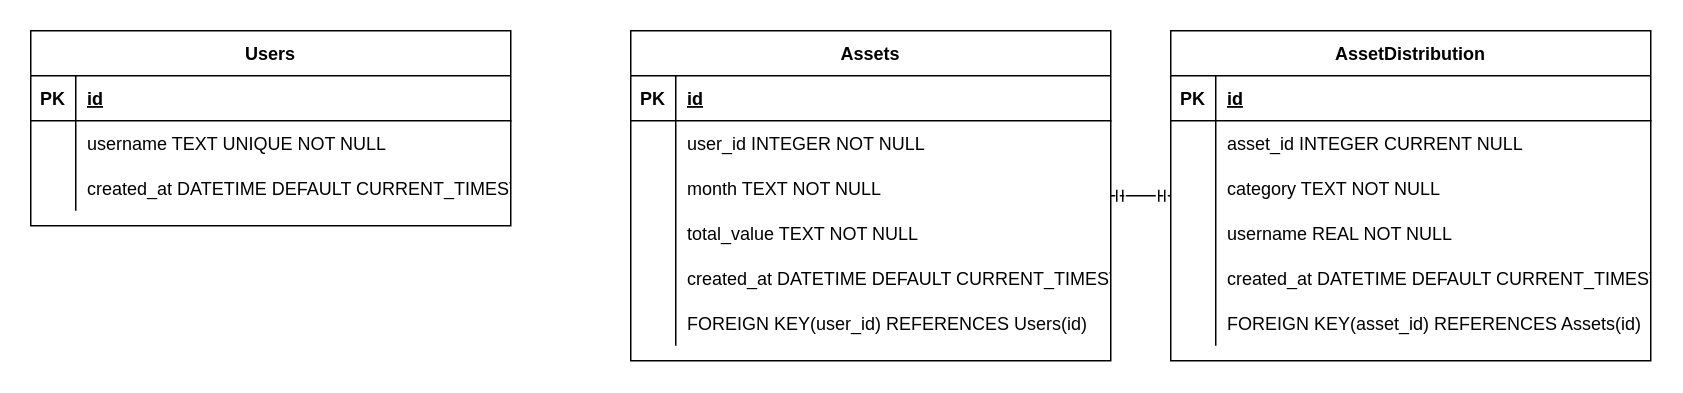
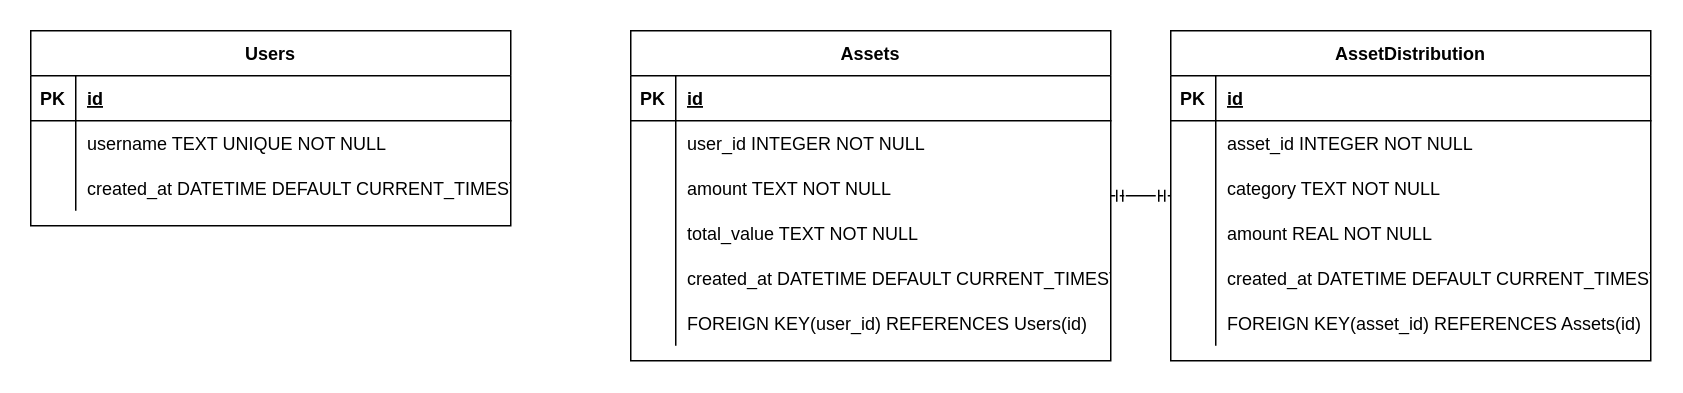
  <mxCell id="0" />
  <mxCell id="1" parent="0" />
  <mxCell id="2" value="Users" style="shape=table;startSize=30;container=1;collapsible=1;childLayout=tableLayout;fixedRows=1;rowLines=0;fontStyle=1;align=center;resizeLast=1;" vertex="1" parent="1"><mxGeometry y="20" width="320" height="130" as="geometry" x="20" /></mxCell>
  <mxCell id="3" value="" style="shape=tableRow;horizontal=0;startSize=0;swimlaneHead=0;swimlaneBody=0;fillColor=none;collapsible=0;dropTarget=0;points=[[0,0.5],[1,0.5]];portConstraint=eastwest;top=0;left=0;right=0;bottom=1;" vertex="1" parent="2"><mxGeometry y="30" width="320" height="30" as="geometry" /></mxCell>
  <mxCell id="4" value="PK" style="shape=partialRectangle;overflow=hidden;connectable=0;fillColor=none;top=0;left=0;bottom=0;right=0;fontStyle=1;" vertex="1" parent="3"><mxGeometry width="30" height="30" as="geometry"><mxRectangle width="30" height="30" as="alternateBounds" /></mxGeometry></mxCell>
  <mxCell id="5" value="id" style="shape=partialRectangle;overflow=hidden;connectable=0;fillColor=none;align=left;top=0;left=0;bottom=0;right=0;spacingLeft=6;fontStyle=5;" vertex="1" parent="3"><mxGeometry x="30" width="290" height="30" as="geometry"><mxRectangle width="290" height="30" as="alternateBounds" /></mxGeometry></mxCell>
  <mxCell id="6" value="" style="shape=tableRow;horizontal=0;startSize=0;swimlaneHead=0;swimlaneBody=0;fillColor=none;collapsible=0;dropTarget=0;points=[[0,0.5],[1,0.5]];portConstraint=eastwest;top=0;left=0;right=0;bottom=0;" vertex="1" parent="2"><mxGeometry y="60" width="320" height="30" as="geometry" /></mxCell>
  <mxCell id="7" value="" style="shape=partialRectangle;overflow=hidden;connectable=0;fillColor=none;top=0;left=0;bottom=0;right=0;" vertex="1" parent="6"><mxGeometry width="30" height="30" as="geometry"><mxRectangle width="30" height="30" as="alternateBounds" /></mxGeometry></mxCell>
  <mxCell id="8" value="username TEXT UNIQUE NOT NULL" style="shape=partialRectangle;overflow=hidden;connectable=0;fillColor=none;align=left;top=0;left=0;bottom=0;right=0;spacingLeft=6;" vertex="1" parent="6"><mxGeometry x="30" width="290" height="30" as="geometry"><mxRectangle width="290" height="30" as="alternateBounds" /></mxGeometry></mxCell>
  <mxCell id="9" value="" style="shape=tableRow;horizontal=0;startSize=0;swimlaneHead=0;swimlaneBody=0;fillColor=none;collapsible=0;dropTarget=0;points=[[0,0.5],[1,0.5]];portConstraint=eastwest;top=0;left=0;right=0;bottom=0;" vertex="1" parent="2"><mxGeometry y="90" width="320" height="30" as="geometry" /></mxCell>
  <mxCell id="10" value="" style="shape=partialRectangle;overflow=hidden;connectable=0;fillColor=none;top=0;left=0;bottom=0;right=0;" vertex="1" parent="9"><mxGeometry width="30" height="30" as="geometry"><mxRectangle width="30" height="30" as="alternateBounds" /></mxGeometry></mxCell>
  <mxCell id="11" value="created_at DATETIME DEFAULT CURRENT_TIMESTAMP" style="shape=partialRectangle;overflow=hidden;connectable=0;fillColor=none;align=left;top=0;left=0;bottom=0;right=0;spacingLeft=6;" vertex="1" parent="9"><mxGeometry x="30" width="290" height="30" as="geometry"><mxRectangle width="290" height="30" as="alternateBounds" /></mxGeometry></mxCell>
  <mxCell id="12" value="Assets" style="shape=table;startSize=30;container=1;collapsible=1;childLayout=tableLayout;fixedRows=1;rowLines=0;fontStyle=1;align=center;resizeLast=1;" vertex="1" parent="1"><mxGeometry x="420" y="20" width="320" height="220" as="geometry" /></mxCell>
  <mxCell id="13" value="" style="shape=tableRow;horizontal=0;startSize=0;swimlaneHead=0;swimlaneBody=0;fillColor=none;collapsible=0;dropTarget=0;points=[[0,0.5],[1,0.5]];portConstraint=eastwest;top=0;left=0;right=0;bottom=1;" vertex="1" parent="12"><mxGeometry y="30" width="320" height="30" as="geometry" /></mxCell>
  <mxCell id="14" value="PK" style="shape=partialRectangle;overflow=hidden;connectable=0;fillColor=none;top=0;left=0;bottom=0;right=0;fontStyle=1;" vertex="1" parent="13"><mxGeometry width="30" height="30" as="geometry"><mxRectangle width="30" height="30" as="alternateBounds" /></mxGeometry></mxCell>
  <mxCell id="15" value="id" style="shape=partialRectangle;overflow=hidden;connectable=0;fillColor=none;align=left;top=0;left=0;bottom=0;right=0;spacingLeft=6;fontStyle=5;" vertex="1" parent="13"><mxGeometry x="30" width="290" height="30" as="geometry"><mxRectangle width="290" height="30" as="alternateBounds" /></mxGeometry></mxCell>
  <mxCell id="16" value="" style="shape=tableRow;horizontal=0;startSize=0;swimlaneHead=0;swimlaneBody=0;fillColor=none;collapsible=0;dropTarget=0;points=[[0,0.5],[1,0.5]];portConstraint=eastwest;top=0;left=0;right=0;bottom=0;" vertex="1" parent="12"><mxGeometry y="60" width="320" height="30" as="geometry" /></mxCell>
  <mxCell id="17" value="" style="shape=partialRectangle;overflow=hidden;connectable=0;fillColor=none;top=0;left=0;bottom=0;right=0;" vertex="1" parent="16"><mxGeometry width="30" height="30" as="geometry"><mxRectangle width="30" height="30" as="alternateBounds" /></mxGeometry></mxCell>
  <mxCell id="18" value="user_id INTEGER NOT NULL" style="shape=partialRectangle;overflow=hidden;connectable=0;fillColor=none;align=left;top=0;left=0;bottom=0;right=0;spacingLeft=6;" vertex="1" parent="16"><mxGeometry x="30" width="290" height="30" as="geometry"><mxRectangle width="290" height="30" as="alternateBounds" /></mxGeometry></mxCell>
  <mxCell id="19" value="" style="shape=tableRow;horizontal=0;startSize=0;swimlaneHead=0;swimlaneBody=0;fillColor=none;collapsible=0;dropTarget=0;points=[[0,0.5],[1,0.5]];portConstraint=eastwest;top=0;left=0;right=0;bottom=0;" vertex="1" parent="12"><mxGeometry y="90" width="320" height="30" as="geometry" /></mxCell>
  <mxCell id="20" value="" style="shape=partialRectangle;overflow=hidden;connectable=0;fillColor=none;top=0;left=0;bottom=0;right=0;" vertex="1" parent="19"><mxGeometry width="30" height="30" as="geometry"><mxRectangle width="30" height="30" as="alternateBounds" /></mxGeometry></mxCell>
- <mxCell id="21" value="month TEXT NOT NULL" style="shape=partialRectangle;overflow=hidden;connectable=0;fillColor=none;align=left;top=0;left=0;bottom=0;right=0;spacingLeft=6;" vertex="1" parent="19"><mxGeometry x="30" width="290" height="30" as="geometry"><mxRectangle width="290" height="30" as="alternateBounds" /></mxGeometry></mxCell>
+ <mxCell id="21" value="amount TEXT NOT NULL" style="shape=partialRectangle;overflow=hidden;connectable=0;fillColor=none;align=left;top=0;left=0;bottom=0;right=0;spacingLeft=6;" vertex="1" parent="19"><mxGeometry x="30" width="290" height="30" as="geometry"><mxRectangle width="290" height="30" as="alternateBounds" /></mxGeometry></mxCell>
  <mxCell id="22" value="" style="shape=tableRow;horizontal=0;startSize=0;swimlaneHead=0;swimlaneBody=0;fillColor=none;collapsible=0;dropTarget=0;points=[[0,0.5],[1,0.5]];portConstraint=eastwest;top=0;left=0;right=0;bottom=0;" vertex="1" parent="12"><mxGeometry y="120" width="320" height="30" as="geometry" /></mxCell>
  <mxCell id="23" value="" style="shape=partialRectangle;overflow=hidden;connectable=0;fillColor=none;top=0;left=0;bottom=0;right=0;" vertex="1" parent="22"><mxGeometry width="30" height="30" as="geometry"><mxRectangle width="30" height="30" as="alternateBounds" /></mxGeometry></mxCell>
  <mxCell id="24" value="total_value TEXT NOT NULL" style="shape=partialRectangle;overflow=hidden;connectable=0;fillColor=none;align=left;top=0;left=0;bottom=0;right=0;spacingLeft=6;" vertex="1" parent="22"><mxGeometry x="30" width="290" height="30" as="geometry"><mxRectangle width="290" height="30" as="alternateBounds" /></mxGeometry></mxCell>
  <mxCell id="25" value="" style="shape=tableRow;horizontal=0;startSize=0;swimlaneHead=0;swimlaneBody=0;fillColor=none;collapsible=0;dropTarget=0;points=[[0,0.5],[1,0.5]];portConstraint=eastwest;top=0;left=0;right=0;bottom=0;" vertex="1" parent="12"><mxGeometry y="150" width="320" height="30" as="geometry" /></mxCell>
  <mxCell id="26" value="" style="shape=partialRectangle;overflow=hidden;connectable=0;fillColor=none;top=0;left=0;bottom=0;right=0;" vertex="1" parent="25"><mxGeometry width="30" height="30" as="geometry"><mxRectangle width="30" height="30" as="alternateBounds" /></mxGeometry></mxCell>
  <mxCell id="27" value="created_at DATETIME DEFAULT CURRENT_TIMESTAMP" style="shape=partialRectangle;overflow=hidden;connectable=0;fillColor=none;align=left;top=0;left=0;bottom=0;right=0;spacingLeft=6;" vertex="1" parent="25"><mxGeometry x="30" width="290" height="30" as="geometry"><mxRectangle width="290" height="30" as="alternateBounds" /></mxGeometry></mxCell>
  <mxCell id="28" value="" style="shape=tableRow;horizontal=0;startSize=0;swimlaneHead=0;swimlaneBody=0;fillColor=none;collapsible=0;dropTarget=0;points=[[0,0.5],[1,0.5]];portConstraint=eastwest;top=0;left=0;right=0;bottom=0;" vertex="1" parent="12"><mxGeometry y="180" width="320" height="30" as="geometry" /></mxCell>
  <mxCell id="29" value="" style="shape=partialRectangle;overflow=hidden;connectable=0;fillColor=none;top=0;left=0;bottom=0;right=0;" vertex="1" parent="28"><mxGeometry width="30" height="30" as="geometry"><mxRectangle width="30" height="30" as="alternateBounds" /></mxGeometry></mxCell>
  <mxCell id="30" value="FOREIGN KEY(user_id) REFERENCES Users(id)" style="shape=partialRectangle;overflow=hidden;connectable=0;fillColor=none;align=left;top=0;left=0;bottom=0;right=0;spacingLeft=6;" vertex="1" parent="28"><mxGeometry x="30" width="290" height="30" as="geometry"><mxRectangle width="290" height="30" as="alternateBounds" /></mxGeometry></mxCell>
  <mxCell id="31" value="AssetDistribution" style="shape=table;startSize=30;container=1;collapsible=1;childLayout=tableLayout;fixedRows=1;rowLines=0;fontStyle=1;align=center;resizeLast=1;" vertex="1" parent="1"><mxGeometry x="780" y="20" width="320" height="220" as="geometry" /></mxCell>
  <mxCell id="32" value="" style="shape=tableRow;horizontal=0;startSize=0;swimlaneHead=0;swimlaneBody=0;fillColor=none;collapsible=0;dropTarget=0;points=[[0,0.5],[1,0.5]];portConstraint=eastwest;top=0;left=0;right=0;bottom=1;" vertex="1" parent="31"><mxGeometry y="30" width="320" height="30" as="geometry" /></mxCell>
  <mxCell id="33" value="PK" style="shape=partialRectangle;overflow=hidden;connectable=0;fillColor=none;top=0;left=0;bottom=0;right=0;fontStyle=1;" vertex="1" parent="32"><mxGeometry width="30" height="30" as="geometry"><mxRectangle width="30" height="30" as="alternateBounds" /></mxGeometry></mxCell>
  <mxCell id="34" value="id" style="shape=partialRectangle;overflow=hidden;connectable=0;fillColor=none;align=left;top=0;left=0;bottom=0;right=0;spacingLeft=6;fontStyle=5;" vertex="1" parent="32"><mxGeometry x="30" width="290" height="30" as="geometry"><mxRectangle width="290" height="30" as="alternateBounds" /></mxGeometry></mxCell>
  <mxCell id="35" value="" style="shape=tableRow;horizontal=0;startSize=0;swimlaneHead=0;swimlaneBody=0;fillColor=none;collapsible=0;dropTarget=0;points=[[0,0.5],[1,0.5]];portConstraint=eastwest;top=0;left=0;right=0;bottom=0;" vertex="1" parent="31"><mxGeometry y="60" width="320" height="30" as="geometry" /></mxCell>
  <mxCell id="36" value="" style="shape=partialRectangle;overflow=hidden;connectable=0;fillColor=none;top=0;left=0;bottom=0;right=0;" vertex="1" parent="35"><mxGeometry width="30" height="30" as="geometry"><mxRectangle width="30" height="30" as="alternateBounds" /></mxGeometry></mxCell>
- <mxCell id="37" value="asset_id INTEGER CURRENT NULL" style="shape=partialRectangle;overflow=hidden;connectable=0;fillColor=none;align=left;top=0;left=0;bottom=0;right=0;spacingLeft=6;" vertex="1" parent="35"><mxGeometry x="30" width="290" height="30" as="geometry"><mxRectangle width="290" height="30" as="alternateBounds" /></mxGeometry></mxCell>
+ <mxCell id="37" value="asset_id INTEGER NOT NULL" style="shape=partialRectangle;overflow=hidden;connectable=0;fillColor=none;align=left;top=0;left=0;bottom=0;right=0;spacingLeft=6;" vertex="1" parent="35"><mxGeometry x="30" width="290" height="30" as="geometry"><mxRectangle width="290" height="30" as="alternateBounds" /></mxGeometry></mxCell>
  <mxCell id="38" value="" style="shape=tableRow;horizontal=0;startSize=0;swimlaneHead=0;swimlaneBody=0;fillColor=none;collapsible=0;dropTarget=0;points=[[0,0.5],[1,0.5]];portConstraint=eastwest;top=0;left=0;right=0;bottom=0;" vertex="1" parent="31"><mxGeometry y="90" width="320" height="30" as="geometry" /></mxCell>
  <mxCell id="39" value="" style="shape=partialRectangle;overflow=hidden;connectable=0;fillColor=none;top=0;left=0;bottom=0;right=0;" vertex="1" parent="38"><mxGeometry width="30" height="30" as="geometry"><mxRectangle width="30" height="30" as="alternateBounds" /></mxGeometry></mxCell>
  <mxCell id="40" value="category TEXT NOT NULL" style="shape=partialRectangle;overflow=hidden;connectable=0;fillColor=none;align=left;top=0;left=0;bottom=0;right=0;spacingLeft=6;" vertex="1" parent="38"><mxGeometry x="30" width="290" height="30" as="geometry"><mxRectangle width="290" height="30" as="alternateBounds" /></mxGeometry></mxCell>
  <mxCell id="41" value="" style="shape=tableRow;horizontal=0;startSize=0;swimlaneHead=0;swimlaneBody=0;fillColor=none;collapsible=0;dropTarget=0;points=[[0,0.5],[1,0.5]];portConstraint=eastwest;top=0;left=0;right=0;bottom=0;" vertex="1" parent="31"><mxGeometry y="120" width="320" height="30" as="geometry" /></mxCell>
  <mxCell id="42" value="" style="shape=partialRectangle;overflow=hidden;connectable=0;fillColor=none;top=0;left=0;bottom=0;right=0;" vertex="1" parent="41"><mxGeometry width="30" height="30" as="geometry"><mxRectangle width="30" height="30" as="alternateBounds" /></mxGeometry></mxCell>
- <mxCell id="43" value="username REAL NOT NULL" style="shape=partialRectangle;overflow=hidden;connectable=0;fillColor=none;align=left;top=0;left=0;bottom=0;right=0;spacingLeft=6;" vertex="1" parent="41"><mxGeometry x="30" width="290" height="30" as="geometry"><mxRectangle width="290" height="30" as="alternateBounds" /></mxGeometry></mxCell>
+ <mxCell id="43" value="amount REAL NOT NULL" style="shape=partialRectangle;overflow=hidden;connectable=0;fillColor=none;align=left;top=0;left=0;bottom=0;right=0;spacingLeft=6;" vertex="1" parent="41"><mxGeometry x="30" width="290" height="30" as="geometry"><mxRectangle width="290" height="30" as="alternateBounds" /></mxGeometry></mxCell>
  <mxCell id="44" value="" style="shape=tableRow;horizontal=0;startSize=0;swimlaneHead=0;swimlaneBody=0;fillColor=none;collapsible=0;dropTarget=0;points=[[0,0.5],[1,0.5]];portConstraint=eastwest;top=0;left=0;right=0;bottom=0;" vertex="1" parent="31"><mxGeometry y="150" width="320" height="30" as="geometry" /></mxCell>
  <mxCell id="45" value="" style="shape=partialRectangle;overflow=hidden;connectable=0;fillColor=none;top=0;left=0;bottom=0;right=0;" vertex="1" parent="44"><mxGeometry width="30" height="30" as="geometry"><mxRectangle width="30" height="30" as="alternateBounds" /></mxGeometry></mxCell>
  <mxCell id="46" value="created_at DATETIME DEFAULT CURRENT_TIMESTAMP" style="shape=partialRectangle;overflow=hidden;connectable=0;fillColor=none;align=left;top=0;left=0;bottom=0;right=0;spacingLeft=6;" vertex="1" parent="44"><mxGeometry x="30" width="290" height="30" as="geometry"><mxRectangle width="290" height="30" as="alternateBounds" /></mxGeometry></mxCell>
  <mxCell id="47" value="" style="shape=tableRow;horizontal=0;startSize=0;swimlaneHead=0;swimlaneBody=0;fillColor=none;collapsible=0;dropTarget=0;points=[[0,0.5],[1,0.5]];portConstraint=eastwest;top=0;left=0;right=0;bottom=0;" vertex="1" parent="31"><mxGeometry y="180" width="320" height="30" as="geometry" /></mxCell>
  <mxCell id="48" value="" style="shape=partialRectangle;overflow=hidden;connectable=0;fillColor=none;top=0;left=0;bottom=0;right=0;" vertex="1" parent="47"><mxGeometry width="30" height="30" as="geometry"><mxRectangle width="30" height="30" as="alternateBounds" /></mxGeometry></mxCell>
  <mxCell id="49" value="FOREIGN KEY(asset_id) REFERENCES Assets(id)" style="shape=partialRectangle;overflow=hidden;connectable=0;fillColor=none;align=left;top=0;left=0;bottom=0;right=0;spacingLeft=6;" vertex="1" parent="47"><mxGeometry x="30" width="290" height="30" as="geometry"><mxRectangle width="290" height="30" as="alternateBounds" /></mxGeometry></mxCell>
  <mxCell id="50" value="" style="edgeStyle=entityRelationEdgeStyle;fontSize=12;html=1;endArrow=ERmandOne;startArrow=ERmandOne;rounded=0;dashed=1;" edge="1" parent="1" source="12" target="31"><mxGeometry width="100" height="100" relative="1" as="geometry"><mxPoint x="720" y="230" as="sourcePoint" /><mxPoint x="820" y="130" as="targetPoint" /></mxGeometry></mxCell>
